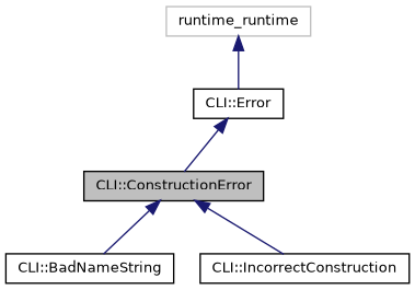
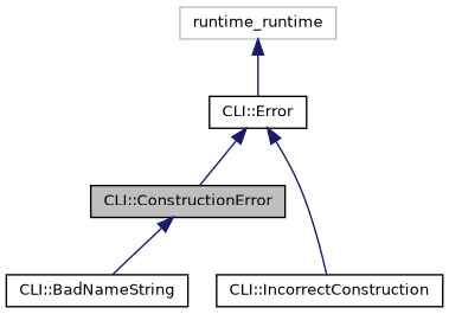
  digraph {
    node [color=black fillcolor=white fontname=Helvetica fontsize=10 shape=record style=filled]
    edge [color=midnightblue dir=back fontname=Helvetica fontsize=10 labelfontname=Helvetica labelfontsize=10 style=solid]
    n1 [fillcolor=grey75 fontcolor=black height=0.2 label="CLI::ConstructionError" width=0.4]
    n2 [height=0.2 label="CLI::BadNameString" width=0.4]
    n3 [height=0.2 label="CLI::IncorrectConstruction" width=0.4]
    n4 [height=0.2 label="CLI::Error" width=0.4]
    n5 [color=grey75 height=0.2 label=runtime_runtime width=0.4]
    n1 -> n2
-   n1 -> n3
+   n4 -> n3
    n4 -> n1
    n5 -> n4
  }
